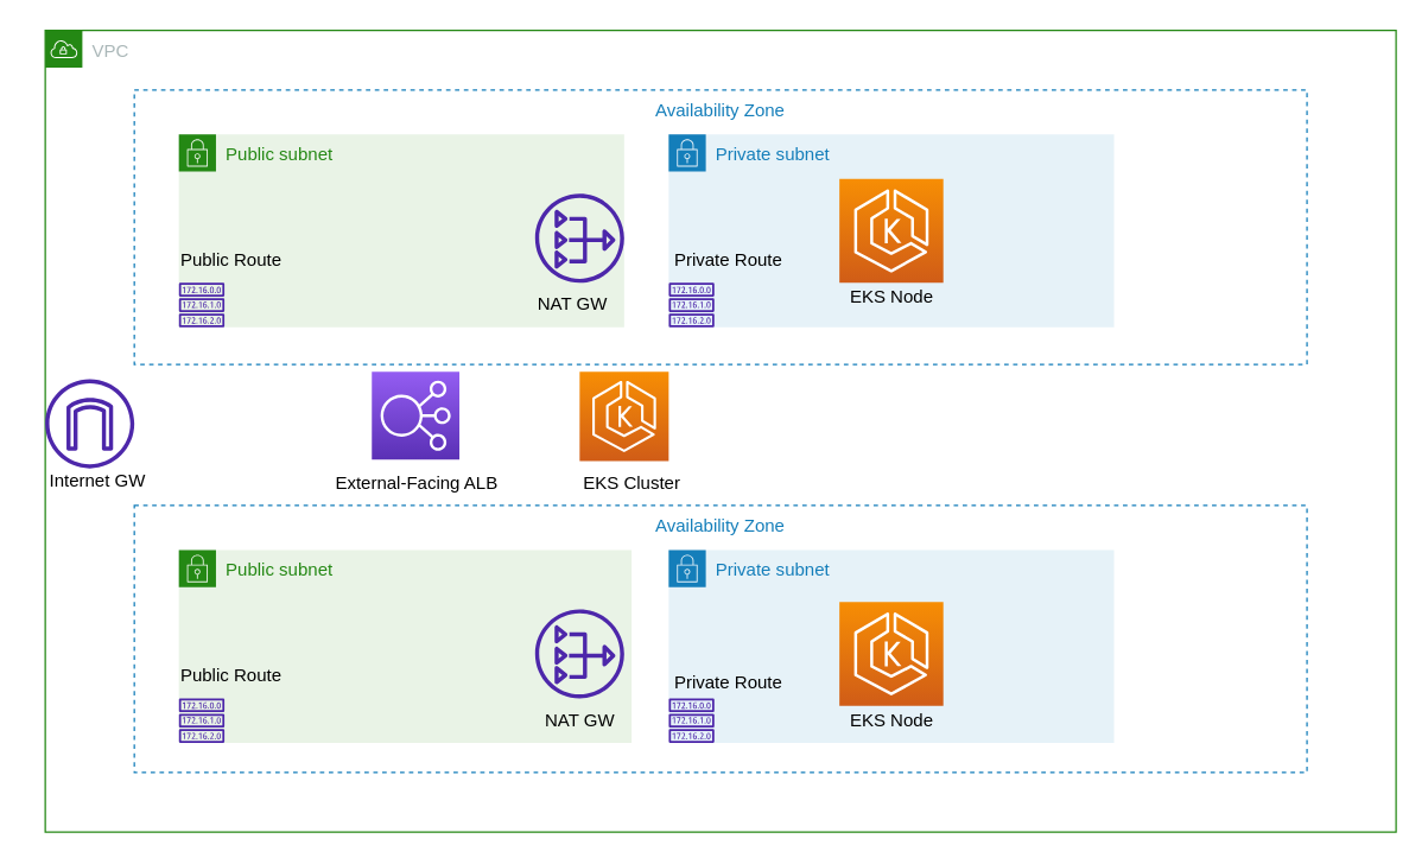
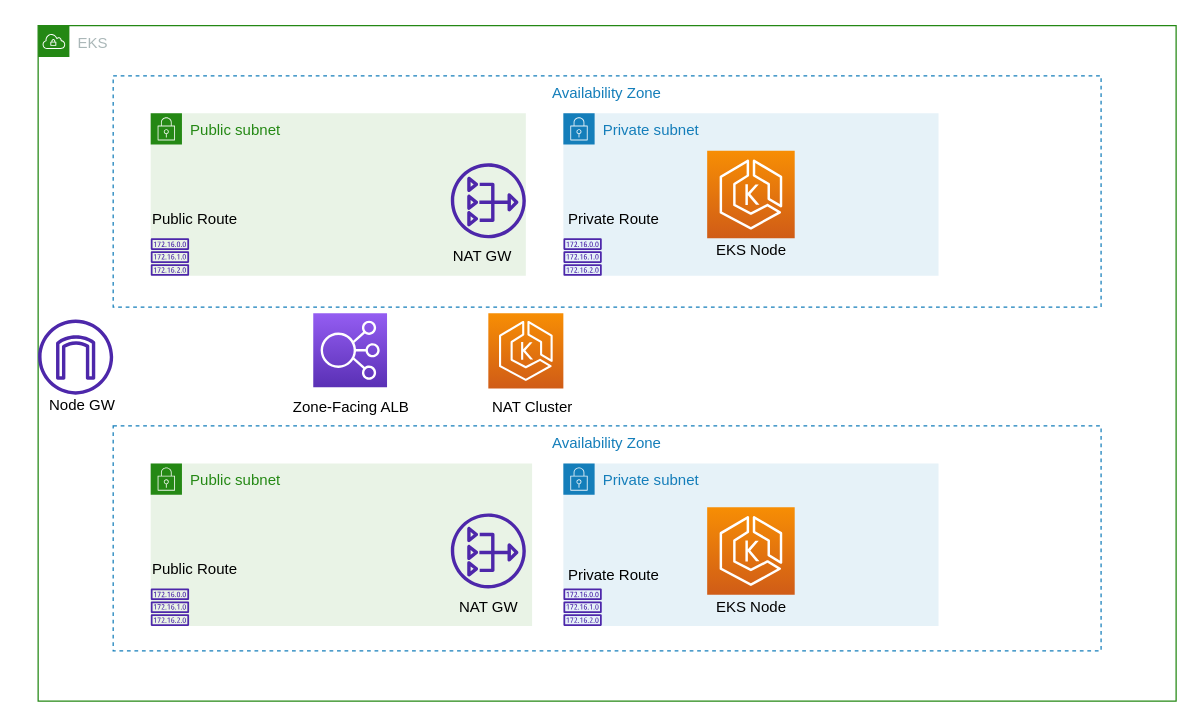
  <mxCell id="0" />
  <mxCell id="1" parent="0" />
  <mxCell id="2" value="Private subnet" style="points=[[0,0],[0.25,0],[0.5,0],[0.75,0],[1,0],[1,0.25],[1,0.5],[1,0.75],[1,1],[0.75,1],[0.5,1],[0.25,1],[0,1],[0,0.75],[0,0.5],[0,0.25]];outlineConnect=0;gradientColor=none;html=1;whiteSpace=wrap;fontSize=12;fontStyle=0;container=1;pointerEvents=0;collapsible=0;recursiveResize=0;shape=mxgraph.aws4.group;grIcon=mxgraph.aws4.group_security_group;grStroke=0;strokeColor=#147EBA;fillColor=#E6F2F8;verticalAlign=top;align=left;spacingLeft=30;fontColor=#147EBA;dashed=0;" vertex="1" parent="1"><mxGeometry x="450" y="90" width="300.0" height="130" as="geometry" /></mxCell>
  <mxCell id="3" value="" style="sketch=0;outlineConnect=0;fontColor=#232F3E;gradientColor=none;fillColor=#4D27AA;strokeColor=none;dashed=0;verticalLabelPosition=bottom;verticalAlign=top;align=center;html=1;fontSize=12;fontStyle=0;aspect=fixed;pointerEvents=1;shape=mxgraph.aws4.route_table;" vertex="1" parent="2"><mxGeometry x="5.684e-14" y="100" width="30.79" height="30" as="geometry" /></mxCell>
  <mxCell id="4" value="" style="sketch=0;points=[[0,0,0],[0.25,0,0],[0.5,0,0],[0.75,0,0],[1,0,0],[0,1,0],[0.25,1,0],[0.5,1,0],[0.75,1,0],[1,1,0],[0,0.25,0],[0,0.5,0],[0,0.75,0],[1,0.25,0],[1,0.5,0],[1,0.75,0]];outlineConnect=0;fontColor=#232F3E;gradientColor=#F78E04;gradientDirection=north;fillColor=#D05C17;strokeColor=#ffffff;dashed=0;verticalLabelPosition=bottom;verticalAlign=top;align=center;html=1;fontSize=12;fontStyle=0;aspect=fixed;shape=mxgraph.aws4.resourceIcon;resIcon=mxgraph.aws4.eks;" vertex="1" parent="2"><mxGeometry x="115" y="30" width="70" height="70" as="geometry" /></mxCell>
  <mxCell id="5" value="Private Route" style="text;html=1;align=center;verticalAlign=middle;resizable=0;points=[];autosize=1;strokeColor=none;fillColor=none;" vertex="1" parent="2"><mxGeometry x="-10" y="70" width="100" height="30" as="geometry" /></mxCell>
  <mxCell id="6" value="Private subnet" style="points=[[0,0],[0.25,0],[0.5,0],[0.75,0],[1,0],[1,0.25],[1,0.5],[1,0.75],[1,1],[0.75,1],[0.5,1],[0.25,1],[0,1],[0,0.75],[0,0.5],[0,0.25]];outlineConnect=0;gradientColor=none;html=1;whiteSpace=wrap;fontSize=12;fontStyle=0;container=1;pointerEvents=0;collapsible=0;recursiveResize=0;shape=mxgraph.aws4.group;grIcon=mxgraph.aws4.group_security_group;grStroke=0;strokeColor=#147EBA;fillColor=#E6F2F8;verticalAlign=top;align=left;spacingLeft=30;fontColor=#147EBA;dashed=0;" vertex="1" parent="1"><mxGeometry x="450" y="370" width="300.0" height="130" as="geometry" /></mxCell>
  <mxCell id="7" value="" style="sketch=0;outlineConnect=0;fontColor=#232F3E;gradientColor=none;fillColor=#4D27AA;strokeColor=none;dashed=0;verticalLabelPosition=bottom;verticalAlign=top;align=center;html=1;fontSize=12;fontStyle=0;aspect=fixed;pointerEvents=1;shape=mxgraph.aws4.route_table;" vertex="1" parent="6"><mxGeometry x="5.684e-14" y="100" width="30.79" height="30" as="geometry" /></mxCell>
  <mxCell id="8" value="" style="sketch=0;points=[[0,0,0],[0.25,0,0],[0.5,0,0],[0.75,0,0],[1,0,0],[0,1,0],[0.25,1,0],[0.5,1,0],[0.75,1,0],[1,1,0],[0,0.25,0],[0,0.5,0],[0,0.75,0],[1,0.25,0],[1,0.5,0],[1,0.75,0]];outlineConnect=0;fontColor=#232F3E;gradientColor=#F78E04;gradientDirection=north;fillColor=#D05C17;strokeColor=#ffffff;dashed=0;verticalLabelPosition=bottom;verticalAlign=top;align=center;html=1;fontSize=12;fontStyle=0;aspect=fixed;shape=mxgraph.aws4.resourceIcon;resIcon=mxgraph.aws4.eks;" vertex="1" parent="6"><mxGeometry x="115" y="35" width="70" height="70" as="geometry" /></mxCell>
  <mxCell id="9" value="EKS Node" style="text;html=1;align=center;verticalAlign=middle;resizable=0;points=[];autosize=1;strokeColor=none;fillColor=none;" vertex="1" parent="6"><mxGeometry x="110" y="100" width="80" height="30" as="geometry" /></mxCell>
  <mxCell id="10" value="Private Route" style="text;html=1;align=center;verticalAlign=middle;resizable=0;points=[];autosize=1;strokeColor=none;fillColor=none;" vertex="1" parent="6"><mxGeometry x="-10" y="75" width="100" height="30" as="geometry" /></mxCell>
  <mxCell id="11" value="Public subnet" style="points=[[0,0],[0.25,0],[0.5,0],[0.75,0],[1,0],[1,0.25],[1,0.5],[1,0.75],[1,1],[0.75,1],[0.5,1],[0.25,1],[0,1],[0,0.75],[0,0.5],[0,0.25]];outlineConnect=0;gradientColor=none;html=1;whiteSpace=wrap;fontSize=12;fontStyle=0;container=1;pointerEvents=0;collapsible=0;recursiveResize=0;shape=mxgraph.aws4.group;grIcon=mxgraph.aws4.group_security_group;grStroke=0;strokeColor=#248814;fillColor=#E9F3E6;verticalAlign=top;align=left;spacingLeft=30;fontColor=#248814;dashed=0;" vertex="1" parent="1"><mxGeometry x="120" y="90" width="300" height="130" as="geometry" /></mxCell>
  <mxCell id="12" value="" style="sketch=0;outlineConnect=0;fontColor=#232F3E;gradientColor=none;fillColor=#4D27AA;strokeColor=none;dashed=0;verticalLabelPosition=bottom;verticalAlign=top;align=center;html=1;fontSize=12;fontStyle=0;aspect=fixed;pointerEvents=1;shape=mxgraph.aws4.route_table;" vertex="1" parent="11"><mxGeometry y="100" width="30.79" height="30" as="geometry" /></mxCell>
  <mxCell id="13" value="" style="sketch=0;outlineConnect=0;fontColor=#232F3E;gradientColor=none;fillColor=#4D27AA;strokeColor=none;dashed=0;verticalLabelPosition=bottom;verticalAlign=top;align=center;html=1;fontSize=12;fontStyle=0;aspect=fixed;pointerEvents=1;shape=mxgraph.aws4.nat_gateway;" vertex="1" parent="11"><mxGeometry x="240" y="40" width="60" height="60" as="geometry" /></mxCell>
  <mxCell id="14" value="NAT GW" style="text;html=1;align=center;verticalAlign=middle;resizable=0;points=[];autosize=1;strokeColor=none;fillColor=none;" vertex="1" parent="11"><mxGeometry x="230" y="100" width="70" height="30" as="geometry" /></mxCell>
  <mxCell id="15" value="Public Route" style="text;html=1;align=center;verticalAlign=middle;resizable=0;points=[];autosize=1;strokeColor=none;fillColor=none;" vertex="1" parent="11"><mxGeometry x="-10" y="70" width="90" height="30" as="geometry" /></mxCell>
  <mxCell id="16" value="Public subnet" style="points=[[0,0],[0.25,0],[0.5,0],[0.75,0],[1,0],[1,0.25],[1,0.5],[1,0.75],[1,1],[0.75,1],[0.5,1],[0.25,1],[0,1],[0,0.75],[0,0.5],[0,0.25]];outlineConnect=0;gradientColor=none;html=1;whiteSpace=wrap;fontSize=12;fontStyle=0;container=1;pointerEvents=0;collapsible=0;recursiveResize=0;shape=mxgraph.aws4.group;grIcon=mxgraph.aws4.group_security_group;grStroke=0;strokeColor=#248814;fillColor=#E9F3E6;verticalAlign=top;align=left;spacingLeft=30;fontColor=#248814;dashed=0;" vertex="1" parent="1"><mxGeometry x="120" y="370" width="305" height="130" as="geometry" /></mxCell>
  <mxCell id="17" value="" style="sketch=0;outlineConnect=0;fontColor=#232F3E;gradientColor=none;fillColor=#4D27AA;strokeColor=none;dashed=0;verticalLabelPosition=bottom;verticalAlign=top;align=center;html=1;fontSize=12;fontStyle=0;aspect=fixed;pointerEvents=1;shape=mxgraph.aws4.route_table;" vertex="1" parent="16"><mxGeometry y="100" width="30.79" height="30" as="geometry" /></mxCell>
  <mxCell id="18" value="" style="sketch=0;outlineConnect=0;fontColor=#232F3E;gradientColor=none;fillColor=#4D27AA;strokeColor=none;dashed=0;verticalLabelPosition=bottom;verticalAlign=top;align=center;html=1;fontSize=12;fontStyle=0;aspect=fixed;pointerEvents=1;shape=mxgraph.aws4.nat_gateway;" vertex="1" parent="16"><mxGeometry x="240" y="40" width="60" height="60" as="geometry" /></mxCell>
  <mxCell id="19" value="NAT GW" style="text;html=1;align=center;verticalAlign=middle;resizable=0;points=[];autosize=1;strokeColor=none;fillColor=none;" vertex="1" parent="16"><mxGeometry x="235" y="100" width="70" height="30" as="geometry" /></mxCell>
  <mxCell id="20" value="Public Route" style="text;html=1;align=center;verticalAlign=middle;resizable=0;points=[];autosize=1;strokeColor=none;fillColor=none;" vertex="1" parent="16"><mxGeometry x="-10" y="70" width="90" height="30" as="geometry" /></mxCell>
- <mxCell id="21" value="VPC" style="points=[[0,0],[0.25,0],[0.5,0],[0.75,0],[1,0],[1,0.25],[1,0.5],[1,0.75],[1,1],[0.75,1],[0.5,1],[0.25,1],[0,1],[0,0.75],[0,0.5],[0,0.25]];outlineConnect=0;gradientColor=none;html=1;whiteSpace=wrap;fontSize=12;fontStyle=0;container=1;pointerEvents=0;collapsible=0;recursiveResize=0;shape=mxgraph.aws4.group;grIcon=mxgraph.aws4.group_vpc;strokeColor=#248814;fillColor=none;verticalAlign=top;align=left;spacingLeft=30;fontColor=#AAB7B8;dashed=0;" vertex="1" parent="1"><mxGeometry x="30" y="20" width="910" height="540" as="geometry" /></mxCell>
- <mxCell id="22" value="Internet GW" style="text;html=1;align=center;verticalAlign=middle;resizable=0;points=[];autosize=1;strokeColor=none;fillColor=none;" vertex="1" parent="21"><mxGeometry x="-10" y="289" width="90" height="30" as="geometry" /></mxCell>
+ <mxCell id="21" value="EKS" style="points=[[0,0],[0.25,0],[0.5,0],[0.75,0],[1,0],[1,0.25],[1,0.5],[1,0.75],[1,1],[0.75,1],[0.5,1],[0.25,1],[0,1],[0,0.75],[0,0.5],[0,0.25]];outlineConnect=0;gradientColor=none;html=1;whiteSpace=wrap;fontSize=12;fontStyle=0;container=1;pointerEvents=0;collapsible=0;recursiveResize=0;shape=mxgraph.aws4.group;grIcon=mxgraph.aws4.group_vpc;strokeColor=#248814;fillColor=none;verticalAlign=top;align=left;spacingLeft=30;fontColor=#AAB7B8;dashed=0;" vertex="1" parent="1"><mxGeometry x="30" y="20" width="910" height="540" as="geometry" /></mxCell>
+ <mxCell id="22" value="Node GW" style="text;html=1;align=center;verticalAlign=middle;resizable=0;points=[];autosize=1;strokeColor=none;fillColor=none;" vertex="1" parent="21"><mxGeometry x="-10" y="289" width="90" height="30" as="geometry" /></mxCell>
  <mxCell id="23" value="" style="sketch=0;points=[[0,0,0],[0.25,0,0],[0.5,0,0],[0.75,0,0],[1,0,0],[0,1,0],[0.25,1,0],[0.5,1,0],[0.75,1,0],[1,1,0],[0,0.25,0],[0,0.5,0],[0,0.75,0],[1,0.25,0],[1,0.5,0],[1,0.75,0]];outlineConnect=0;fontColor=#232F3E;gradientColor=#F78E04;gradientDirection=north;fillColor=#D05C17;strokeColor=#ffffff;dashed=0;verticalLabelPosition=bottom;verticalAlign=top;align=center;html=1;fontSize=12;fontStyle=0;aspect=fixed;shape=mxgraph.aws4.resourceIcon;resIcon=mxgraph.aws4.eks;" vertex="1" parent="21"><mxGeometry x="360" y="230" width="60" height="60" as="geometry" /></mxCell>
  <mxCell id="24" value="" style="sketch=0;points=[[0,0,0],[0.25,0,0],[0.5,0,0],[0.75,0,0],[1,0,0],[0,1,0],[0.25,1,0],[0.5,1,0],[0.75,1,0],[1,1,0],[0,0.25,0],[0,0.5,0],[0,0.75,0],[1,0.25,0],[1,0.5,0],[1,0.75,0]];outlineConnect=0;fontColor=#232F3E;gradientColor=#945DF2;gradientDirection=north;fillColor=#5A30B5;strokeColor=#ffffff;dashed=0;verticalLabelPosition=bottom;verticalAlign=top;align=center;html=1;fontSize=12;fontStyle=0;aspect=fixed;shape=mxgraph.aws4.resourceIcon;resIcon=mxgraph.aws4.elastic_load_balancing;" vertex="1" parent="1"><mxGeometry x="250" y="250" width="59" height="59" as="geometry" /></mxCell>
- <mxCell id="25" value="External-Facing ALB" style="text;html=1;align=center;verticalAlign=middle;resizable=0;points=[];autosize=1;strokeColor=none;fillColor=none;" vertex="1" parent="1"><mxGeometry x="214.5" y="310" width="130" height="30" as="geometry" /></mxCell>
+ <mxCell id="25" value="Zone-Facing ALB" style="text;html=1;align=center;verticalAlign=middle;resizable=0;points=[];autosize=1;strokeColor=none;fillColor=none;" vertex="1" parent="1"><mxGeometry x="214.5" y="310" width="130" height="30" as="geometry" /></mxCell>
  <mxCell id="26" value="" style="sketch=0;outlineConnect=0;fontColor=#232F3E;gradientColor=none;fillColor=#4D27AA;strokeColor=none;dashed=0;verticalLabelPosition=bottom;verticalAlign=top;align=center;html=1;fontSize=12;fontStyle=0;aspect=fixed;pointerEvents=1;shape=mxgraph.aws4.internet_gateway;" vertex="1" parent="1"><mxGeometry x="30" y="255" width="60" height="60" as="geometry" /></mxCell>
- <mxCell id="27" value="EKS Cluster" style="text;html=1;align=center;verticalAlign=middle;resizable=0;points=[];autosize=1;strokeColor=none;fillColor=none;" vertex="1" parent="1"><mxGeometry x="380" y="310" width="90" height="30" as="geometry" /></mxCell>
+ <mxCell id="27" value="NAT Cluster" style="text;html=1;align=center;verticalAlign=middle;resizable=0;points=[];autosize=1;strokeColor=none;fillColor=none;" vertex="1" parent="1"><mxGeometry x="380" y="310" width="90" height="30" as="geometry" /></mxCell>
  <mxCell id="28" value="EKS Node" style="text;html=1;align=center;verticalAlign=middle;resizable=0;points=[];autosize=1;strokeColor=none;fillColor=none;" vertex="1" parent="1"><mxGeometry x="560" y="185" width="80" height="30" as="geometry" /></mxCell>
  <mxCell id="29" value="Availability Zone" style="fillColor=none;strokeColor=#147EBA;dashed=1;verticalAlign=top;fontStyle=0;fontColor=#147EBA;" vertex="1" parent="1"><mxGeometry y="60" width="790" height="185" as="geometry" x="90" /></mxCell>
  <mxCell id="30" value="Availability Zone" style="fillColor=none;strokeColor=#147EBA;dashed=1;verticalAlign=top;fontStyle=0;fontColor=#147EBA;" vertex="1" parent="1"><mxGeometry y="340" width="790" height="180" as="geometry" x="90" /></mxCell>
